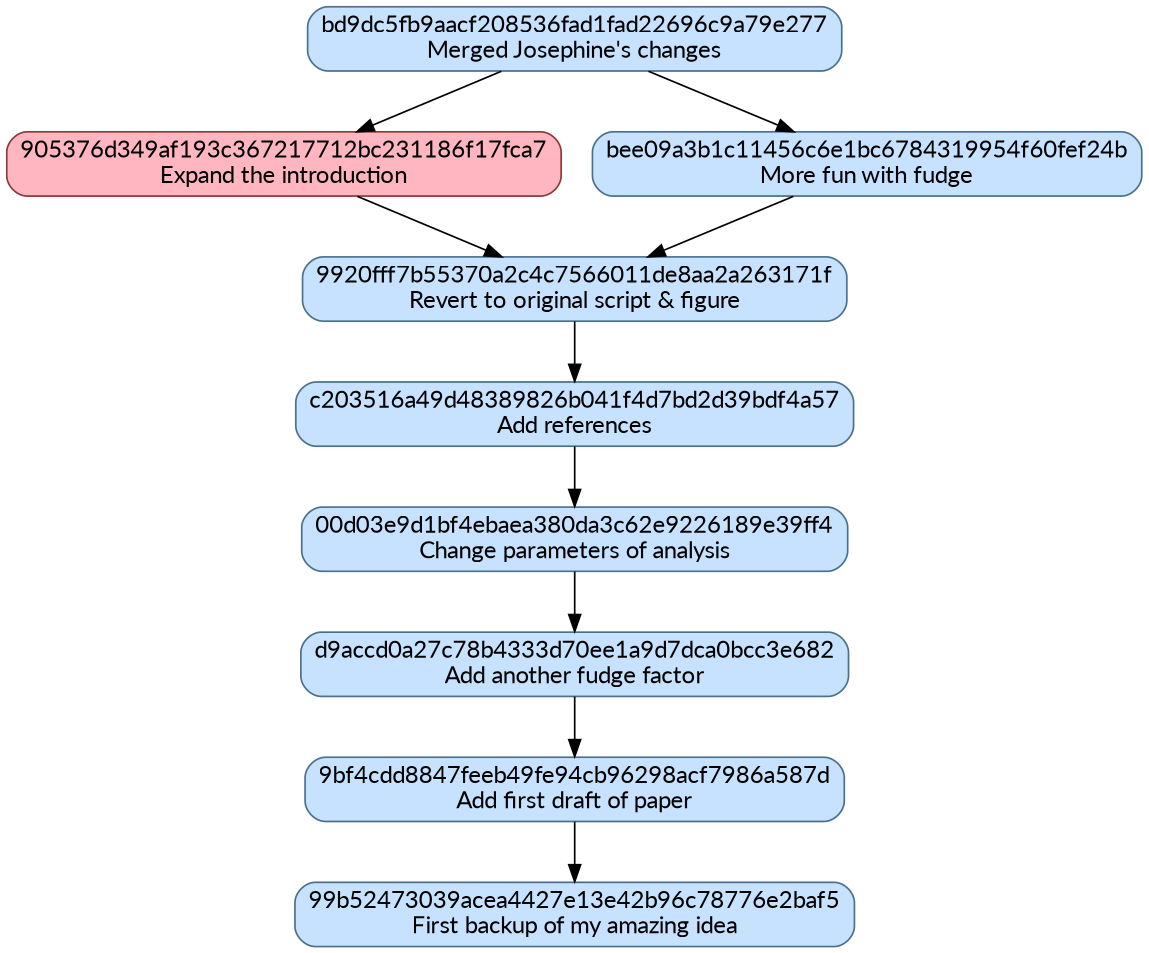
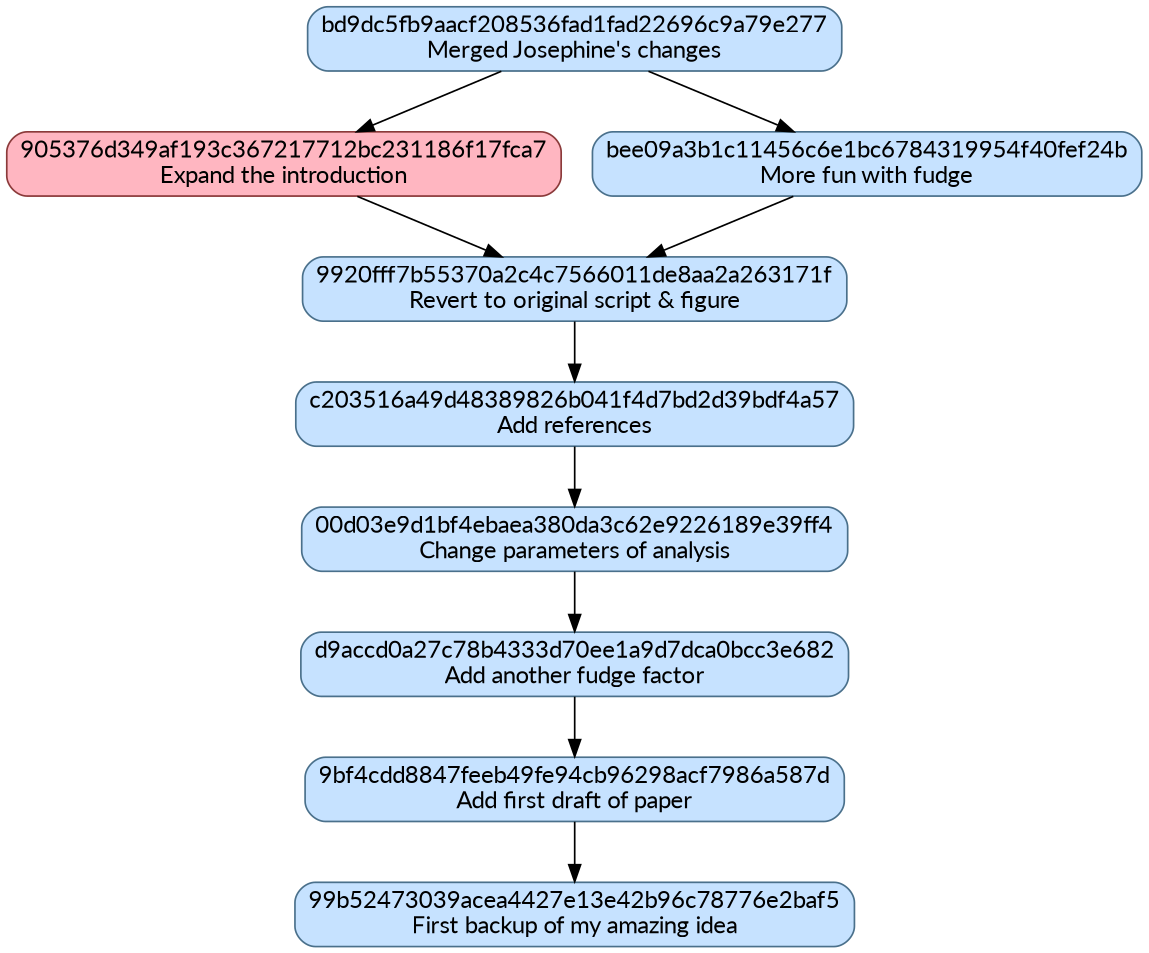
  digraph {
    fontname=Lato
    node [color=skyblue4 fillcolor=slategray1 shape=box style="rounded,filled" fontname=Lato]
    edge [fontname=Lato]
    n1 [label="00d03e9d1bf4ebaea380da3c62e9226189e39ff4\nChange parameters of analysis"]
    n2 [label="d9accd0a27c78b4333d70ee1a9d7dca0bcc3e682\nAdd another fudge factor"]
    n3 [label="9bf4cdd8847feeb49fe94cb96298acf7986a587d\nAdd first draft of paper"]
    n4 [color=indianred4 fillcolor=lightpink label="905376d349af193c367217712bc231186f17fca7\nExpand the introduction"]
    n5 [label="9920fff7b55370a2c4c7566011de8aa2a263171f\nRevert to original script & figure"]
    n6 [label="c203516a49d48389826b041f4d7bd2d39bdf4a57\nAdd references"]
    n7 [label="99b52473039acea4427e13e42b96c78776e2baf5\nFirst backup of my amazing idea"]
    n8 [label="bd9dc5fb9aacf208536fad1fad22696c9a79e277\nMerged Josephine's changes"]
-   n9 [label="bee09a3b1c11456c6e1bc6784319954f60fef24b\nMore fun with fudge"]
+   n9 [label="bee09a3b1c11456c6e1bc6784319954f40fef24b\nMore fun with fudge"]
    n1 -> n2
    n2 -> n3
    n3 -> n7
    n4 -> n5
    n5 -> n6
    n6 -> n1
    n8 -> n4
    n8 -> n9
    n9 -> n5
  }
